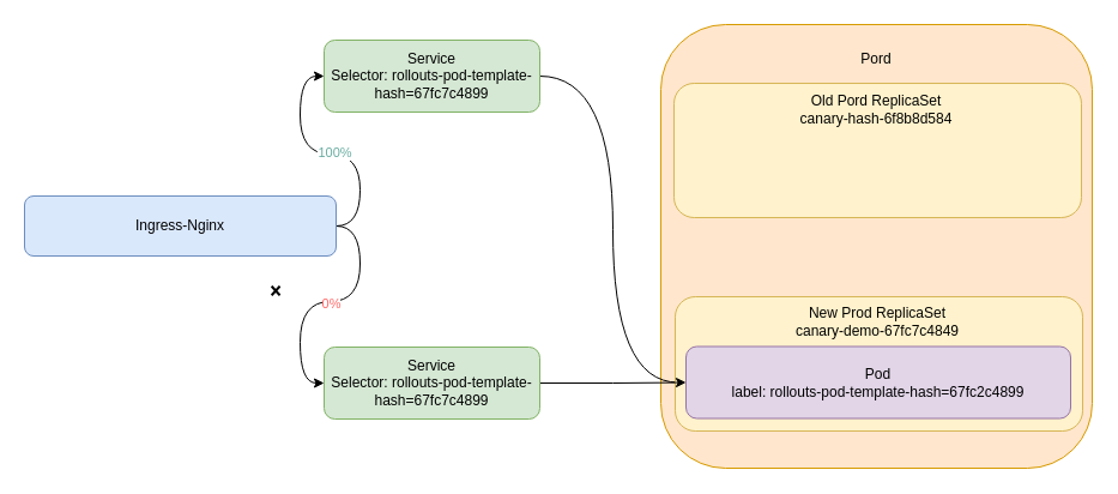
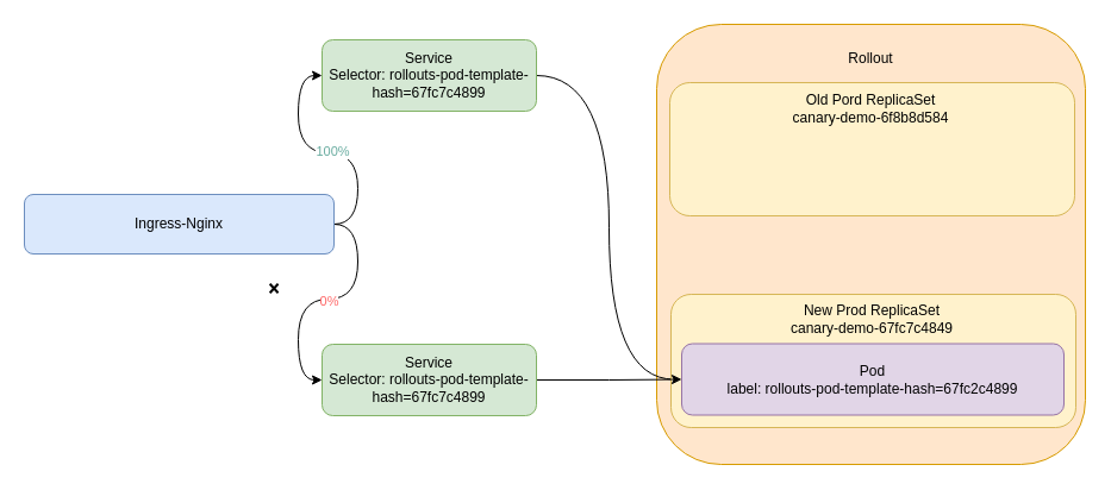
  <mxCell id="0" />
  <mxCell id="1" parent="0" />
  <mxCell id="2" value="" style="rounded=1;whiteSpace=wrap;html=1;fillColor=#ffe6cc;strokeColor=#d79b00;" parent="1" vertex="1"><mxGeometry x="551" y="20" width="360" height="370" as="geometry" /></mxCell>
  <mxCell id="3" style="edgeStyle=orthogonalEdgeStyle;rounded=0;orthogonalLoop=1;jettySize=auto;html=1;exitX=1;exitY=0.5;exitDx=0;exitDy=0;entryX=0;entryY=0.5;entryDx=0;entryDy=0;curved=1;" parent="1" source="7" target="9" edge="1"><mxGeometry relative="1" as="geometry" /></mxCell>
  <mxCell id="4" value="100%" style="edgeLabel;html=1;align=center;verticalAlign=middle;resizable=0;points=[];fontColor=#67AB9F;" parent="3" vertex="1" connectable="0"><mxGeometry x="-0.043" y="-2" relative="1" as="geometry"><mxPoint x="1" as="offset" /></mxGeometry></mxCell>
  <mxCell id="5" style="edgeStyle=orthogonalEdgeStyle;rounded=0;orthogonalLoop=1;jettySize=auto;html=1;exitX=1;exitY=0.5;exitDx=0;exitDy=0;entryX=0;entryY=0.5;entryDx=0;entryDy=0;curved=1;" parent="1" source="7" target="17" edge="1"><mxGeometry relative="1" as="geometry" /></mxCell>
  <mxCell id="6" value="0%" style="edgeLabel;html=1;align=center;verticalAlign=middle;resizable=0;points=[];fontColor=#FF6666;" parent="5" vertex="1" connectable="0"><mxGeometry x="-0.024" y="1" relative="1" as="geometry"><mxPoint as="offset" /></mxGeometry></mxCell>
  <mxCell id="7" value="Ingress-Nginx" style="rounded=1;whiteSpace=wrap;html=1;fillColor=#dae8fc;strokeColor=#6c8ebf;" parent="1" vertex="1"><mxGeometry x="20" y="163" width="260" height="50" as="geometry" /></mxCell>
  <mxCell id="8" style="edgeStyle=orthogonalEdgeStyle;rounded=0;orthogonalLoop=1;jettySize=auto;html=1;exitX=1;exitY=0.5;exitDx=0;exitDy=0;entryX=0;entryY=0.5;entryDx=0;entryDy=0;curved=1;" parent="1" source="9" target="14" edge="1"><mxGeometry relative="1" as="geometry"><mxPoint x="552" y="316" as="targetPoint" /></mxGeometry></mxCell>
  <mxCell id="9" value="Service&lt;br&gt;Selector: rollouts-pod-template-hash=67fc7c4899" style="rounded=1;whiteSpace=wrap;html=1;fillColor=#d5e8d4;strokeColor=#82b366;" parent="1" vertex="1"><mxGeometry x="270" y="33" width="180" height="60" as="geometry" /></mxCell>
- <mxCell id="10" value="Pord" style="text;html=1;strokeColor=none;fillColor=none;align=center;verticalAlign=middle;whiteSpace=wrap;rounded=0;" parent="1" vertex="1"><mxGeometry x="676" y="33.5" width="110" height="30" as="geometry" /></mxCell>
+ <mxCell id="10" value="Rollout" style="text;html=1;strokeColor=none;fillColor=none;align=center;verticalAlign=middle;whiteSpace=wrap;rounded=0;" parent="1" vertex="1"><mxGeometry x="676" y="33.5" width="110" height="30" as="geometry" /></mxCell>
  <mxCell id="11" value="" style="rounded=1;whiteSpace=wrap;html=1;fillColor=#fff2cc;strokeColor=#d6b656;" parent="1" vertex="1"><mxGeometry x="562" y="69" width="340" height="112" as="geometry" /></mxCell>
- <mxCell id="12" value="Old Pord ReplicaSet&lt;br&gt;canary-hash-6f8b8d584" style="text;html=1;strokeColor=none;fillColor=none;align=center;verticalAlign=middle;whiteSpace=wrap;rounded=0;" parent="1" vertex="1"><mxGeometry x="643" y="76" width="176" height="30" as="geometry" /></mxCell>
+ <mxCell id="12" value="Old Pord ReplicaSet&lt;br&gt;canary-demo-6f8b8d584" style="text;html=1;strokeColor=none;fillColor=none;align=center;verticalAlign=middle;whiteSpace=wrap;rounded=0;" parent="1" vertex="1"><mxGeometry x="643" y="76" width="176" height="30" as="geometry" /></mxCell>
  <mxCell id="13" value="" style="rounded=1;whiteSpace=wrap;html=1;fillColor=#fff2cc;strokeColor=#d6b656;" parent="1" vertex="1"><mxGeometry x="563" y="247" width="340" height="112" as="geometry" /></mxCell>
  <mxCell id="14" value="Pod&lt;br&gt;label: rollouts-pod-template-hash=67fc2c4899" style="rounded=1;whiteSpace=wrap;html=1;fillColor=#e1d5e7;strokeColor=#9673a6;" parent="1" vertex="1"><mxGeometry x="572" y="288.5" width="321" height="60" as="geometry" /></mxCell>
  <mxCell id="15" value="New Prod ReplicaSet&lt;br&gt;canary-demo-67fc7c4849" style="text;html=1;strokeColor=none;fillColor=none;align=center;verticalAlign=middle;whiteSpace=wrap;rounded=0;" parent="1" vertex="1"><mxGeometry x="644" y="253" width="176" height="30" as="geometry" /></mxCell>
  <mxCell id="16" style="edgeStyle=orthogonalEdgeStyle;rounded=0;orthogonalLoop=1;jettySize=auto;html=1;exitX=1;exitY=0.5;exitDx=0;exitDy=0;entryX=0;entryY=0.5;entryDx=0;entryDy=0;" parent="1" source="17" edge="1" target="14"><mxGeometry relative="1" as="geometry"><mxPoint x="550" y="323" as="targetPoint" /></mxGeometry></mxCell>
  <mxCell id="17" value="Service&lt;br&gt;Selector: rollouts-pod-template-hash=67fc7c4899" style="rounded=1;whiteSpace=wrap;html=1;fillColor=#d5e8d4;strokeColor=#82b366;" parent="1" vertex="1"><mxGeometry x="270" y="289" width="180" height="60" as="geometry" /></mxCell>
  <mxCell id="18" value="❌" style="text;html=1;strokeColor=none;fillColor=none;align=center;verticalAlign=middle;whiteSpace=wrap;rounded=0;" parent="1" vertex="1"><mxGeometry x="215" y="227.5" width="30" height="30" as="geometry" /></mxCell>
